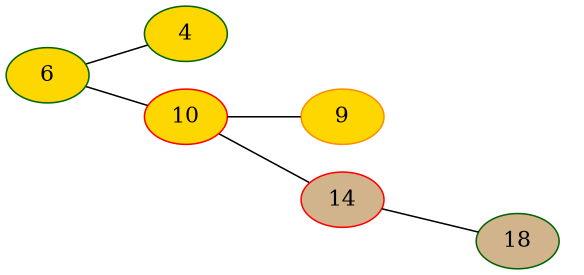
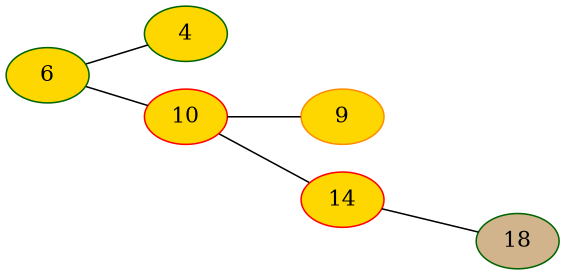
  digraph {
    rankdir=LR
    node [style=filled color=darkgreen fillcolor=gold]
    edge [arrowhead=none]
    none1 [style=invisible color="" fillcolor=""]
    none2 [style=invisible color="" fillcolor=""]
    6
    4
    10 [color=red]
    9 [color=darkorange]
-   14 [color=red fillcolor=tan]
+   14 [color=red]
    18 [fillcolor=tan]
    6 -> 4
    6 -> 10
    4 -> none1 [style=invisible]
    10 -> 9
    10 -> 14
    14 -> none2 [style=invisible]
    14 -> 18
  }
